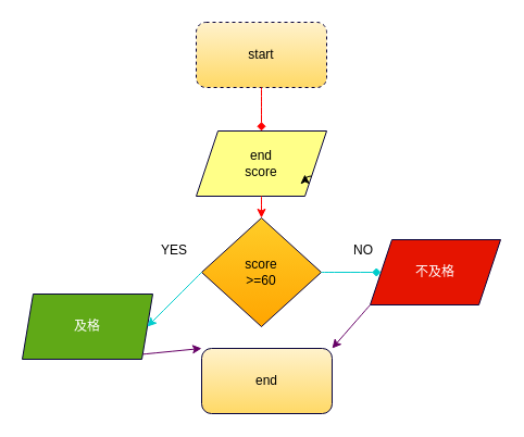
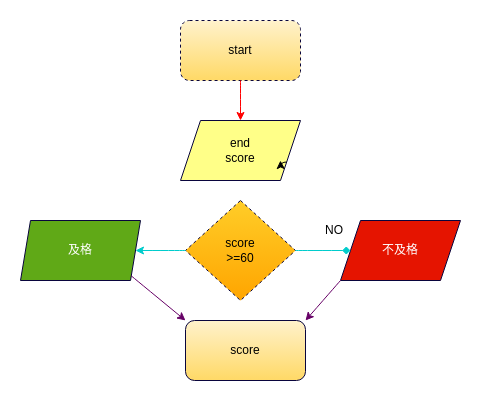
  <mxCell id="0" />
  <mxCell id="1" parent="0" />
  <mxCell id="2" value="start" style="rounded=1;whiteSpace=wrap;html=1;fillColor=#fff2cc;gradientColor=#ffd966;strokeColor=#09053D;dashed=1;" vertex="1" parent="1"><mxGeometry x="180" y="20" width="120" height="60" as="geometry" /></mxCell>
- <mxCell id="3" value="end" style="rounded=1;whiteSpace=wrap;html=1;fillColor=#fff2cc;gradientColor=#ffd966;strokeColor=#09053D;" vertex="1" parent="1"><mxGeometry x="185" y="320" width="120" height="60" as="geometry" /></mxCell>
+ <mxCell id="3" value="score" style="rounded=1;whiteSpace=wrap;html=1;fillColor=#fff2cc;gradientColor=#ffd966;strokeColor=#09053D;" vertex="1" parent="1"><mxGeometry x="185" y="320" width="120" height="60" as="geometry" /></mxCell>
  <mxCell id="4" value="end&lt;br&gt;score" style="shape=parallelogram;perimeter=parallelogramPerimeter;whiteSpace=wrap;html=1;fixedSize=1;fillColor=#ffff88;strokeColor=#09053D;" vertex="1" parent="1"><mxGeometry x="180" y="120" width="120" height="60" as="geometry" /></mxCell>
- <mxCell id="5" value="score&lt;br&gt;&amp;gt;=60" style="rhombus;whiteSpace=wrap;html=1;fillColor=#ffcd28;gradientColor=#ffa500;strokeColor=#09053D;" vertex="1" parent="1"><mxGeometry x="185" y="200" width="110" height="100" as="geometry" /></mxCell>
- <mxCell id="6" value="" style="endArrow=diamond;html=1;entryX=0.5;entryY=0;entryDx=0;entryDy=0;exitX=0.5;exitY=1;exitDx=0;exitDy=0;curved=1;strokeColor=#FF0000;" edge="1" parent="1" source="2" target="4"><mxGeometry width="50" height="50" relative="1" as="geometry"><mxPoint x="410" y="310" as="sourcePoint" /><mxPoint x="460" y="260" as="targetPoint" /></mxGeometry></mxCell>
+ <mxCell id="5" value="score&lt;br&gt;&amp;gt;=60" style="rhombus;whiteSpace=wrap;html=1;fillColor=#ffcd28;gradientColor=#ffa500;strokeColor=#09053D;dashed=1;" vertex="1" parent="1"><mxGeometry x="185" y="200" width="110" height="100" as="geometry" /></mxCell>
+ <mxCell id="6" value="" style="endArrow=classic;html=1;entryX=0.5;entryY=0;entryDx=0;entryDy=0;exitX=0.5;exitY=1;exitDx=0;exitDy=0;curved=1;strokeColor=#FF0000;" edge="1" parent="1" source="2" target="4"><mxGeometry width="50" height="50" relative="1" as="geometry"><mxPoint x="410" y="310" as="sourcePoint" /><mxPoint x="460" y="260" as="targetPoint" /></mxGeometry></mxCell>
  <mxCell id="7" value="不及格" style="shape=parallelogram;perimeter=parallelogramPerimeter;whiteSpace=wrap;html=1;fixedSize=1;fillColor=#e51400;fontColor=#ffffff;strokeColor=#09053D;" vertex="1" parent="1"><mxGeometry x="340" y="220" width="120" height="60" as="geometry" /></mxCell>
- <mxCell id="8" value="及格" style="shape=parallelogram;perimeter=parallelogramPerimeter;whiteSpace=wrap;html=1;fixedSize=1;size=10;fillColor=#60a917;fontColor=#ffffff;strokeColor=#09053D;" vertex="1" parent="1"><mxGeometry x="20" y="270" width="120" height="60" as="geometry" /></mxCell>
+ <mxCell id="8" value="及格" style="shape=parallelogram;perimeter=parallelogramPerimeter;whiteSpace=wrap;html=1;fixedSize=1;size=10;fillColor=#60a917;fontColor=#ffffff;strokeColor=#09053D;" vertex="1" parent="1"><mxGeometry x="20" y="220" width="120" height="60" as="geometry" /></mxCell>
  <mxCell id="9" value="" style="endArrow=classic;html=1;entryX=1;entryY=0.5;entryDx=0;entryDy=0;exitX=0;exitY=0.5;exitDx=0;exitDy=0;curved=1;strokeColor=#00CCCC;" edge="1" parent="1" source="5" target="8"><mxGeometry width="50" height="50" relative="1" as="geometry"><mxPoint x="330" y="200" as="sourcePoint" /><mxPoint x="380" y="150" as="targetPoint" /></mxGeometry></mxCell>
  <mxCell id="10" value="" style="endArrow=diamond;html=1;entryX=0;entryY=0.5;entryDx=0;entryDy=0;exitX=1;exitY=0.5;exitDx=0;exitDy=0;curved=1;strokeColor=#00CCCC;" edge="1" parent="1" source="5" target="7"><mxGeometry width="50" height="50" relative="1" as="geometry"><mxPoint x="330" y="200" as="sourcePoint" /><mxPoint x="380" y="150" as="targetPoint" /></mxGeometry></mxCell>
- <mxCell id="11" value="" style="endArrow=classic;html=1;entryX=0.5;entryY=0;entryDx=0;entryDy=0;exitX=0.5;exitY=1;exitDx=0;exitDy=0;curved=1;strokeColor=#FF0000;" edge="1" parent="1" source="4" target="5"><mxGeometry width="50" height="50" relative="1" as="geometry"><mxPoint x="330" y="200" as="sourcePoint" /><mxPoint x="380" y="150" as="targetPoint" /></mxGeometry></mxCell>
- <mxCell id="12" value="YES" style="text;html=1;strokeColor=none;fillColor=none;align=center;verticalAlign=middle;whiteSpace=wrap;rounded=0;" vertex="1" parent="1"><mxGeometry x="140" y="220" width="40" height="20" as="geometry" /></mxCell>
  <mxCell id="13" value="NO" style="text;html=1;strokeColor=none;fillColor=none;align=center;verticalAlign=middle;whiteSpace=wrap;rounded=0;" vertex="1" parent="1"><mxGeometry x="314" y="220" width="40" height="20" as="geometry" /></mxCell>
  <mxCell id="14" value="" style="endArrow=classic;html=1;exitX=0;exitY=1;exitDx=0;exitDy=0;entryX=1;entryY=0;entryDx=0;entryDy=0;curved=1;strokeColor=#660066;" edge="1" parent="1" source="7" target="3"><mxGeometry width="50" height="50" relative="1" as="geometry"><mxPoint x="330" y="200" as="sourcePoint" /><mxPoint x="380" y="150" as="targetPoint" /></mxGeometry></mxCell>
  <mxCell id="15" value="" style="endArrow=classic;html=1;entryX=0;entryY=0;entryDx=0;entryDy=0;exitX=1;exitY=1;exitDx=0;exitDy=0;curved=1;strokeColor=#660066;" edge="1" parent="1" source="8" target="3"><mxGeometry width="50" height="50" relative="1" as="geometry"><mxPoint x="330" y="200" as="sourcePoint" /><mxPoint x="380" y="150" as="targetPoint" /></mxGeometry></mxCell>
  <mxCell id="16" style="edgeStyle=orthogonalEdgeStyle;rounded=0;orthogonalLoop=1;jettySize=auto;html=1;exitX=1;exitY=0.75;exitDx=0;exitDy=0;entryX=0.833;entryY=0.667;entryDx=0;entryDy=0;entryPerimeter=0;curved=1;" edge="1" parent="1" source="4" target="4"><mxGeometry relative="1" as="geometry" /></mxCell>
